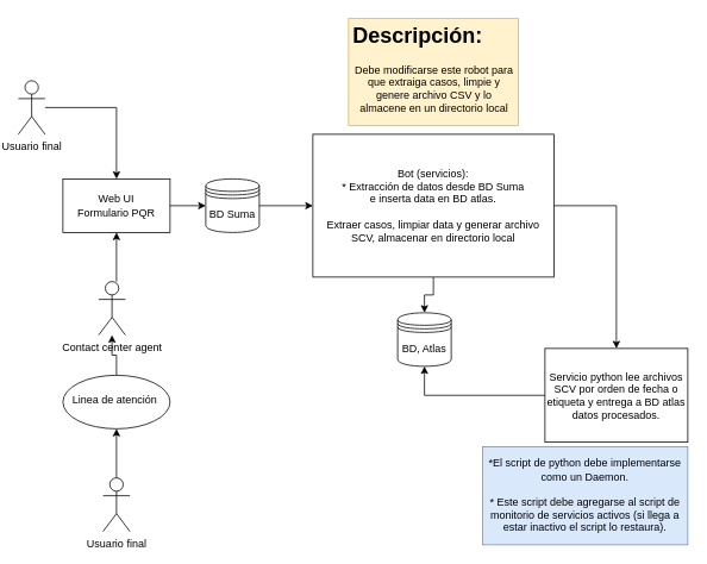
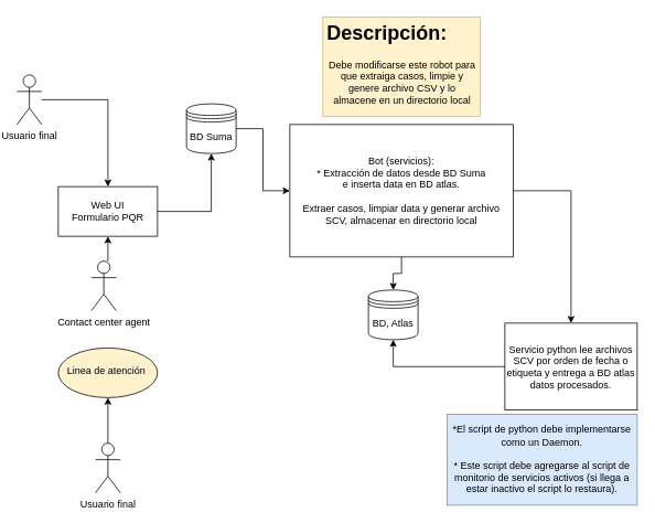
  <mxCell id="0" />
  <mxCell id="1" parent="0" />
  <mxCell id="2" value="" style="edgeStyle=orthogonalEdgeStyle;rounded=0;orthogonalLoop=1;jettySize=auto;html=1;" parent="1" source="3" target="7" edge="1"><mxGeometry relative="1" as="geometry" /></mxCell>
  <mxCell id="3" value="Usuario final" style="shape=umlActor;verticalLabelPosition=bottom;verticalAlign=top;html=1;outlineConnect=0;" parent="1" vertex="1"><mxGeometry x="20" y="90" width="30" height="60" as="geometry" /></mxCell>
  <mxCell id="4" value="" style="edgeStyle=orthogonalEdgeStyle;rounded=0;orthogonalLoop=1;jettySize=auto;html=1;" parent="1" source="5" target="9" edge="1"><mxGeometry relative="1" as="geometry" /></mxCell>
  <mxCell id="5" value="Usuario final" style="shape=umlActor;verticalLabelPosition=bottom;verticalAlign=top;html=1;outlineConnect=0;" parent="1" vertex="1"><mxGeometry x="115" y="535" width="30" height="60" as="geometry" /></mxCell>
  <mxCell id="6" value="" style="edgeStyle=orthogonalEdgeStyle;rounded=0;orthogonalLoop=1;jettySize=auto;html=1;" parent="1" source="7" target="13" edge="1"><mxGeometry relative="1" as="geometry" /></mxCell>
- <mxCell id="7" value="Web UI&lt;br&gt;Formulario PQR" style="rounded=0;whiteSpace=wrap;html=1;" parent="1" vertex="1"><mxGeometry x="70" y="200" width="120" height="60" as="geometry" /></mxCell>
- <mxCell id="8" value="" style="edgeStyle=orthogonalEdgeStyle;rounded=0;orthogonalLoop=1;jettySize=auto;html=1;" parent="1" source="9" target="11" edge="1"><mxGeometry relative="1" as="geometry" /></mxCell>
- <mxCell id="9" value="&lt;br&gt;Linea de atención&amp;nbsp;" style="ellipse;whiteSpace=wrap;html=1;verticalAlign=top;" parent="1" vertex="1"><mxGeometry x="70" y="420" width="120" height="60" as="geometry" /></mxCell>
+ <mxCell id="7" value="Web UI&lt;br&gt;Formulario PQR" style="rounded=0;whiteSpace=wrap;html=1;" parent="1" vertex="1"><mxGeometry x="70" y="225" width="120" height="60" as="geometry" /></mxCell>
+ <mxCell id="9" value="&lt;br&gt;Linea de atención&amp;nbsp;" style="ellipse;whiteSpace=wrap;html=1;verticalAlign=top;fillColor=#fff2cc;" parent="1" vertex="1"><mxGeometry x="70" y="420" width="120" height="60" as="geometry" /></mxCell>
  <mxCell id="10" style="edgeStyle=orthogonalEdgeStyle;rounded=0;orthogonalLoop=1;jettySize=auto;html=1;entryX=0.5;entryY=1;entryDx=0;entryDy=0;" parent="1" source="11" target="7" edge="1"><mxGeometry relative="1" as="geometry"><Array as="points"><mxPoint x="130" y="340" /></Array></mxGeometry></mxCell>
  <mxCell id="11" value="Contact center agent" style="shape=umlActor;verticalLabelPosition=bottom;verticalAlign=top;html=1;outlineConnect=0;" parent="1" vertex="1"><mxGeometry x="110" y="315" width="30" height="60" as="geometry" /></mxCell>
  <mxCell id="12" value="" style="edgeStyle=orthogonalEdgeStyle;rounded=0;orthogonalLoop=1;jettySize=auto;html=1;" parent="1" source="13" target="16" edge="1"><mxGeometry relative="1" as="geometry" /></mxCell>
- <mxCell id="13" value="BD Suma" style="shape=datastore;whiteSpace=wrap;html=1;" parent="1" vertex="1"><mxGeometry x="230" y="200" width="60" height="60" as="geometry" /></mxCell>
+ <mxCell id="13" value="BD Suma" style="shape=datastore;whiteSpace=wrap;html=1;" parent="1" vertex="1"><mxGeometry x="225" y="125" width="60" height="60" as="geometry" /></mxCell>
  <mxCell id="14" value="" style="edgeStyle=orthogonalEdgeStyle;rounded=0;orthogonalLoop=1;jettySize=auto;html=1;" parent="1" source="16" target="17" edge="1"><mxGeometry relative="1" as="geometry" /></mxCell>
  <mxCell id="15" style="edgeStyle=orthogonalEdgeStyle;rounded=0;orthogonalLoop=1;jettySize=auto;html=1;entryX=0.5;entryY=0;entryDx=0;entryDy=0;" edge="1" parent="1" source="16" target="20"><mxGeometry relative="1" as="geometry"><mxPoint x="690" y="370" as="targetPoint" /><Array as="points"><mxPoint x="690" y="230" /></Array></mxGeometry></mxCell>
  <mxCell id="16" value="Bot (servicios):&lt;br&gt;* Extracción de datos desde BD Suma&lt;br&gt;e inserta data en BD atlas.&lt;br&gt;&lt;br&gt;Extraer casos, limpiar data y generar archivo SCV, almacenar en directorio local" style="whiteSpace=wrap;html=1;" parent="1" vertex="1"><mxGeometry x="350" y="150" width="270" height="160" as="geometry" /></mxCell>
  <mxCell id="17" value="BD, Atlas" style="shape=datastore;whiteSpace=wrap;html=1;" parent="1" vertex="1"><mxGeometry x="445" y="350" width="60" height="60" as="geometry" /></mxCell>
  <mxCell id="18" value="*El script de python debe implementarse como un Daemon.&lt;br&gt;&lt;br&gt;* Este script debe agregarse al s&lt;span style=&quot;background-color: initial;&quot;&gt;cript de monitorio de servicios activos (si llega a estar inactivo el script lo restaura).&lt;/span&gt;" style="whiteSpace=wrap;html=1;fillColor=#dae8fc;strokeColor=#6c8ebf;" parent="1" vertex="1"><mxGeometry x="540" y="500" width="230" height="110" as="geometry" /></mxCell>
  <mxCell id="19" style="edgeStyle=orthogonalEdgeStyle;rounded=0;orthogonalLoop=1;jettySize=auto;html=1;entryX=0.5;entryY=1;entryDx=0;entryDy=0;" edge="1" parent="1" source="20" target="17"><mxGeometry relative="1" as="geometry" /></mxCell>
  <mxCell id="20" value="Servicio python lee archivos SCV por orden de fecha o etiqueta y entrega a BD atlas datos procesados." style="whiteSpace=wrap;html=1;" parent="1" vertex="1"><mxGeometry x="610" y="390" width="160" height="105" as="geometry" /></mxCell>
  <mxCell id="21" value="&lt;h1&gt;Descripción:&lt;/h1&gt;&lt;div style=&quot;text-align: center;&quot;&gt;&lt;span style=&quot;background-color: initial;&quot;&gt;Debe modificarse este robot para que extraiga casos, limpie y genere archivo CSV y lo almacene en un directorio local&lt;/span&gt;&lt;/div&gt;" style="text;html=1;strokeColor=#d6b656;fillColor=#fff2cc;spacing=5;spacingTop=-20;whiteSpace=wrap;overflow=hidden;rounded=0;" parent="1" vertex="1"><mxGeometry x="390" y="20" width="190" height="120" as="geometry" /></mxCell>
